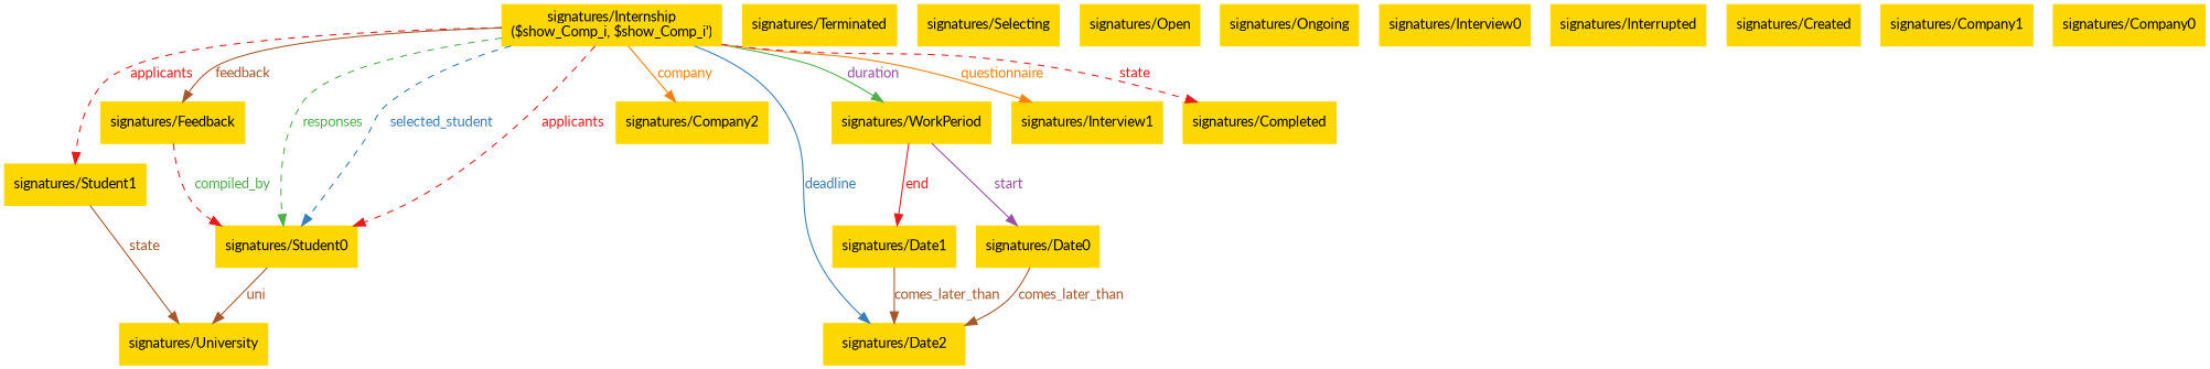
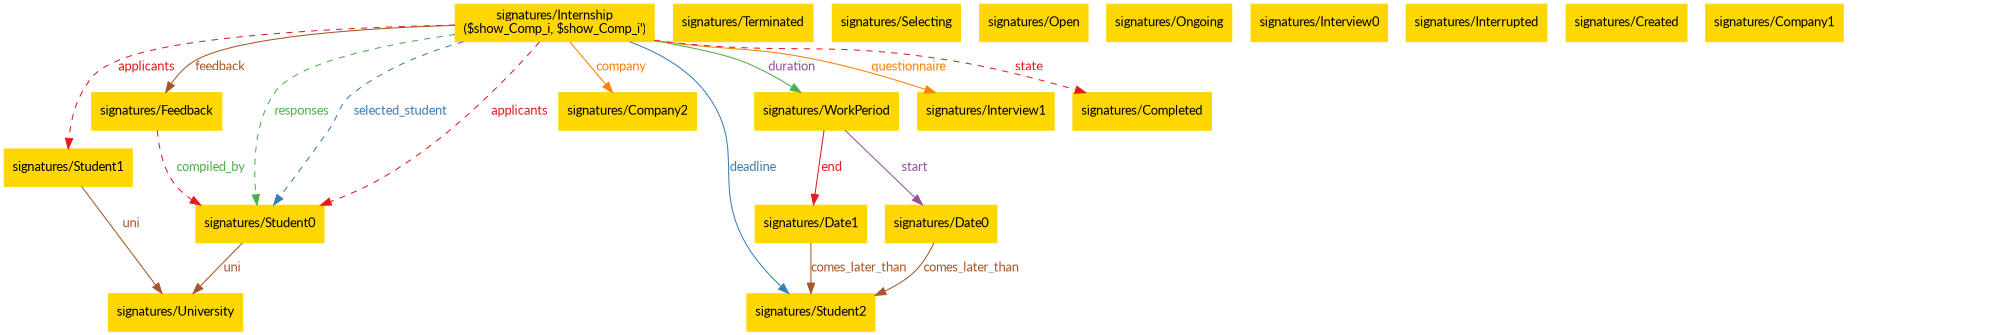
  digraph {
    fontname=Lato
    fontsize=12
    rankdir=TB
    node [color="#ffd700" fontcolor="#000000" fontname=Lato fontsize=12 shape=box style="filled, solid"]
    edge [color="#e41a1c" dir=forward fontcolor="#a65628" fontname=Lato fontsize=12 style=solid uuid="<signatures/Internship, signatures/Student0>" weight=1]
    n1 [label="signatures/Internship\n($show_Comp_i, $show_Comp_i')" uuid="signatures/Internship"]
    n2 [label="signatures/Student0" uuid="signatures/Student0"]
    n3 [label="signatures/Student1" uuid="signatures/Student1"]
-   n4 [label="signatures/Date2" uuid="signatures/Date2"]
+   n4 [label="signatures/Student2" uuid="signatures/Date2"]
    n5 [label="signatures/Company2" uuid="signatures/Company2"]
    n6 [label="signatures/Feedback" uuid="signatures/Feedback"]
    n7 [label="signatures/WorkPeriod" uuid="signatures/WorkPeriod"]
    n8 [label="signatures/Interview1" uuid="signatures/Interview1"]
    n9 [label="signatures/Completed" uuid="signatures/Completed"]
    n10 [label="signatures/University" uuid="signatures/University"]
    n11 [label="signatures/Date0" uuid="signatures/Date0"]
    n12 [label="signatures/Date1" uuid="signatures/Date1"]
    n13 [label="signatures/Terminated" uuid="signatures/Terminated"]
    n14 [label="signatures/Selecting" uuid="signatures/Selecting"]
    n15 [label="signatures/Open" uuid="signatures/Open"]
    n16 [label="signatures/Ongoing" uuid="signatures/Ongoing"]
    n17 [label="signatures/Interview0" uuid="signatures/Interview0"]
    n18 [label="signatures/Interrupted" uuid="signatures/Interrupted"]
    n19 [label="signatures/Created" uuid="signatures/Created"]
    n20 [label="signatures/Company1" uuid="signatures/Company1"]
-   n21 [label="signatures/Company0" uuid="signatures/Company0"]
    n1 -> n2 [fontcolor="#e41a1c" label=applicants style=dashed]
    n1 -> n2 [color="#4daf4a" fontcolor="#4daf4a" label=responses style=dashed]
    n1 -> n2 [color="#377eb8" fontcolor="#377eb8" label=selected_student style=dashed]
    n1 -> n3 [fontcolor="#e41a1c" label=applicants style=dashed uuid="<signatures/Internship, signatures/Student1>"]
    n1 -> n4 [color="#377eb8" fontcolor="#377eb8" label=deadline uuid="<signatures/Internship, signatures/Date2>"]
    n1 -> n5 [color="#ff7f00" fontcolor="#ff7f00" label=company uuid="<signatures/Internship, signatures/Company2>"]
    n1 -> n6 [color="#a65628" label=feedback uuid="<signatures/Internship, signatures/Feedback>"]
    n1 -> n7 [color="#4daf4a" fontcolor="#984ea3" label=duration uuid="<signatures/Internship, signatures/WorkPeriod>"]
    n1 -> n8 [color="#ff7f00" fontcolor="#ff7f00" label=questionnaire uuid="<signatures/Internship, signatures/Interview1>"]
    n1 -> n9 [fontcolor="#e41a1c" label=state style=dashed uuid="<signatures/Internship, signatures/Completed>"]
    n2 -> n10 [color="#a65628" label=uni uuid="<signatures/Student0, signatures/University>"]
-   n3 -> n10 [color="#a65628" label=state uuid="<signatures/Student1, signatures/University>"]
+   n3 -> n10 [color="#a65628" label=uni uuid="<signatures/Student1, signatures/University>"]
    n6 -> n2 [fontcolor="#4daf4a" label=compiled_by style=dashed uuid="<signatures/Feedback, signatures/Student0>"]
    n7 -> n11 [color="#984ea3" fontcolor="#984ea3" label=start uuid="<signatures/WorkPeriod, signatures/Date0>"]
    n7 -> n12 [fontcolor="#e41a1c" label=end uuid="<signatures/WorkPeriod, signatures/Date1>"]
    n11 -> n4 [color="#a65628" label=comes_later_than uuid="<signatures/Date0, signatures/Date2>"]
    n12 -> n4 [color="#a65628" label=comes_later_than uuid="<signatures/Date1, signatures/Date2>"]
  }
